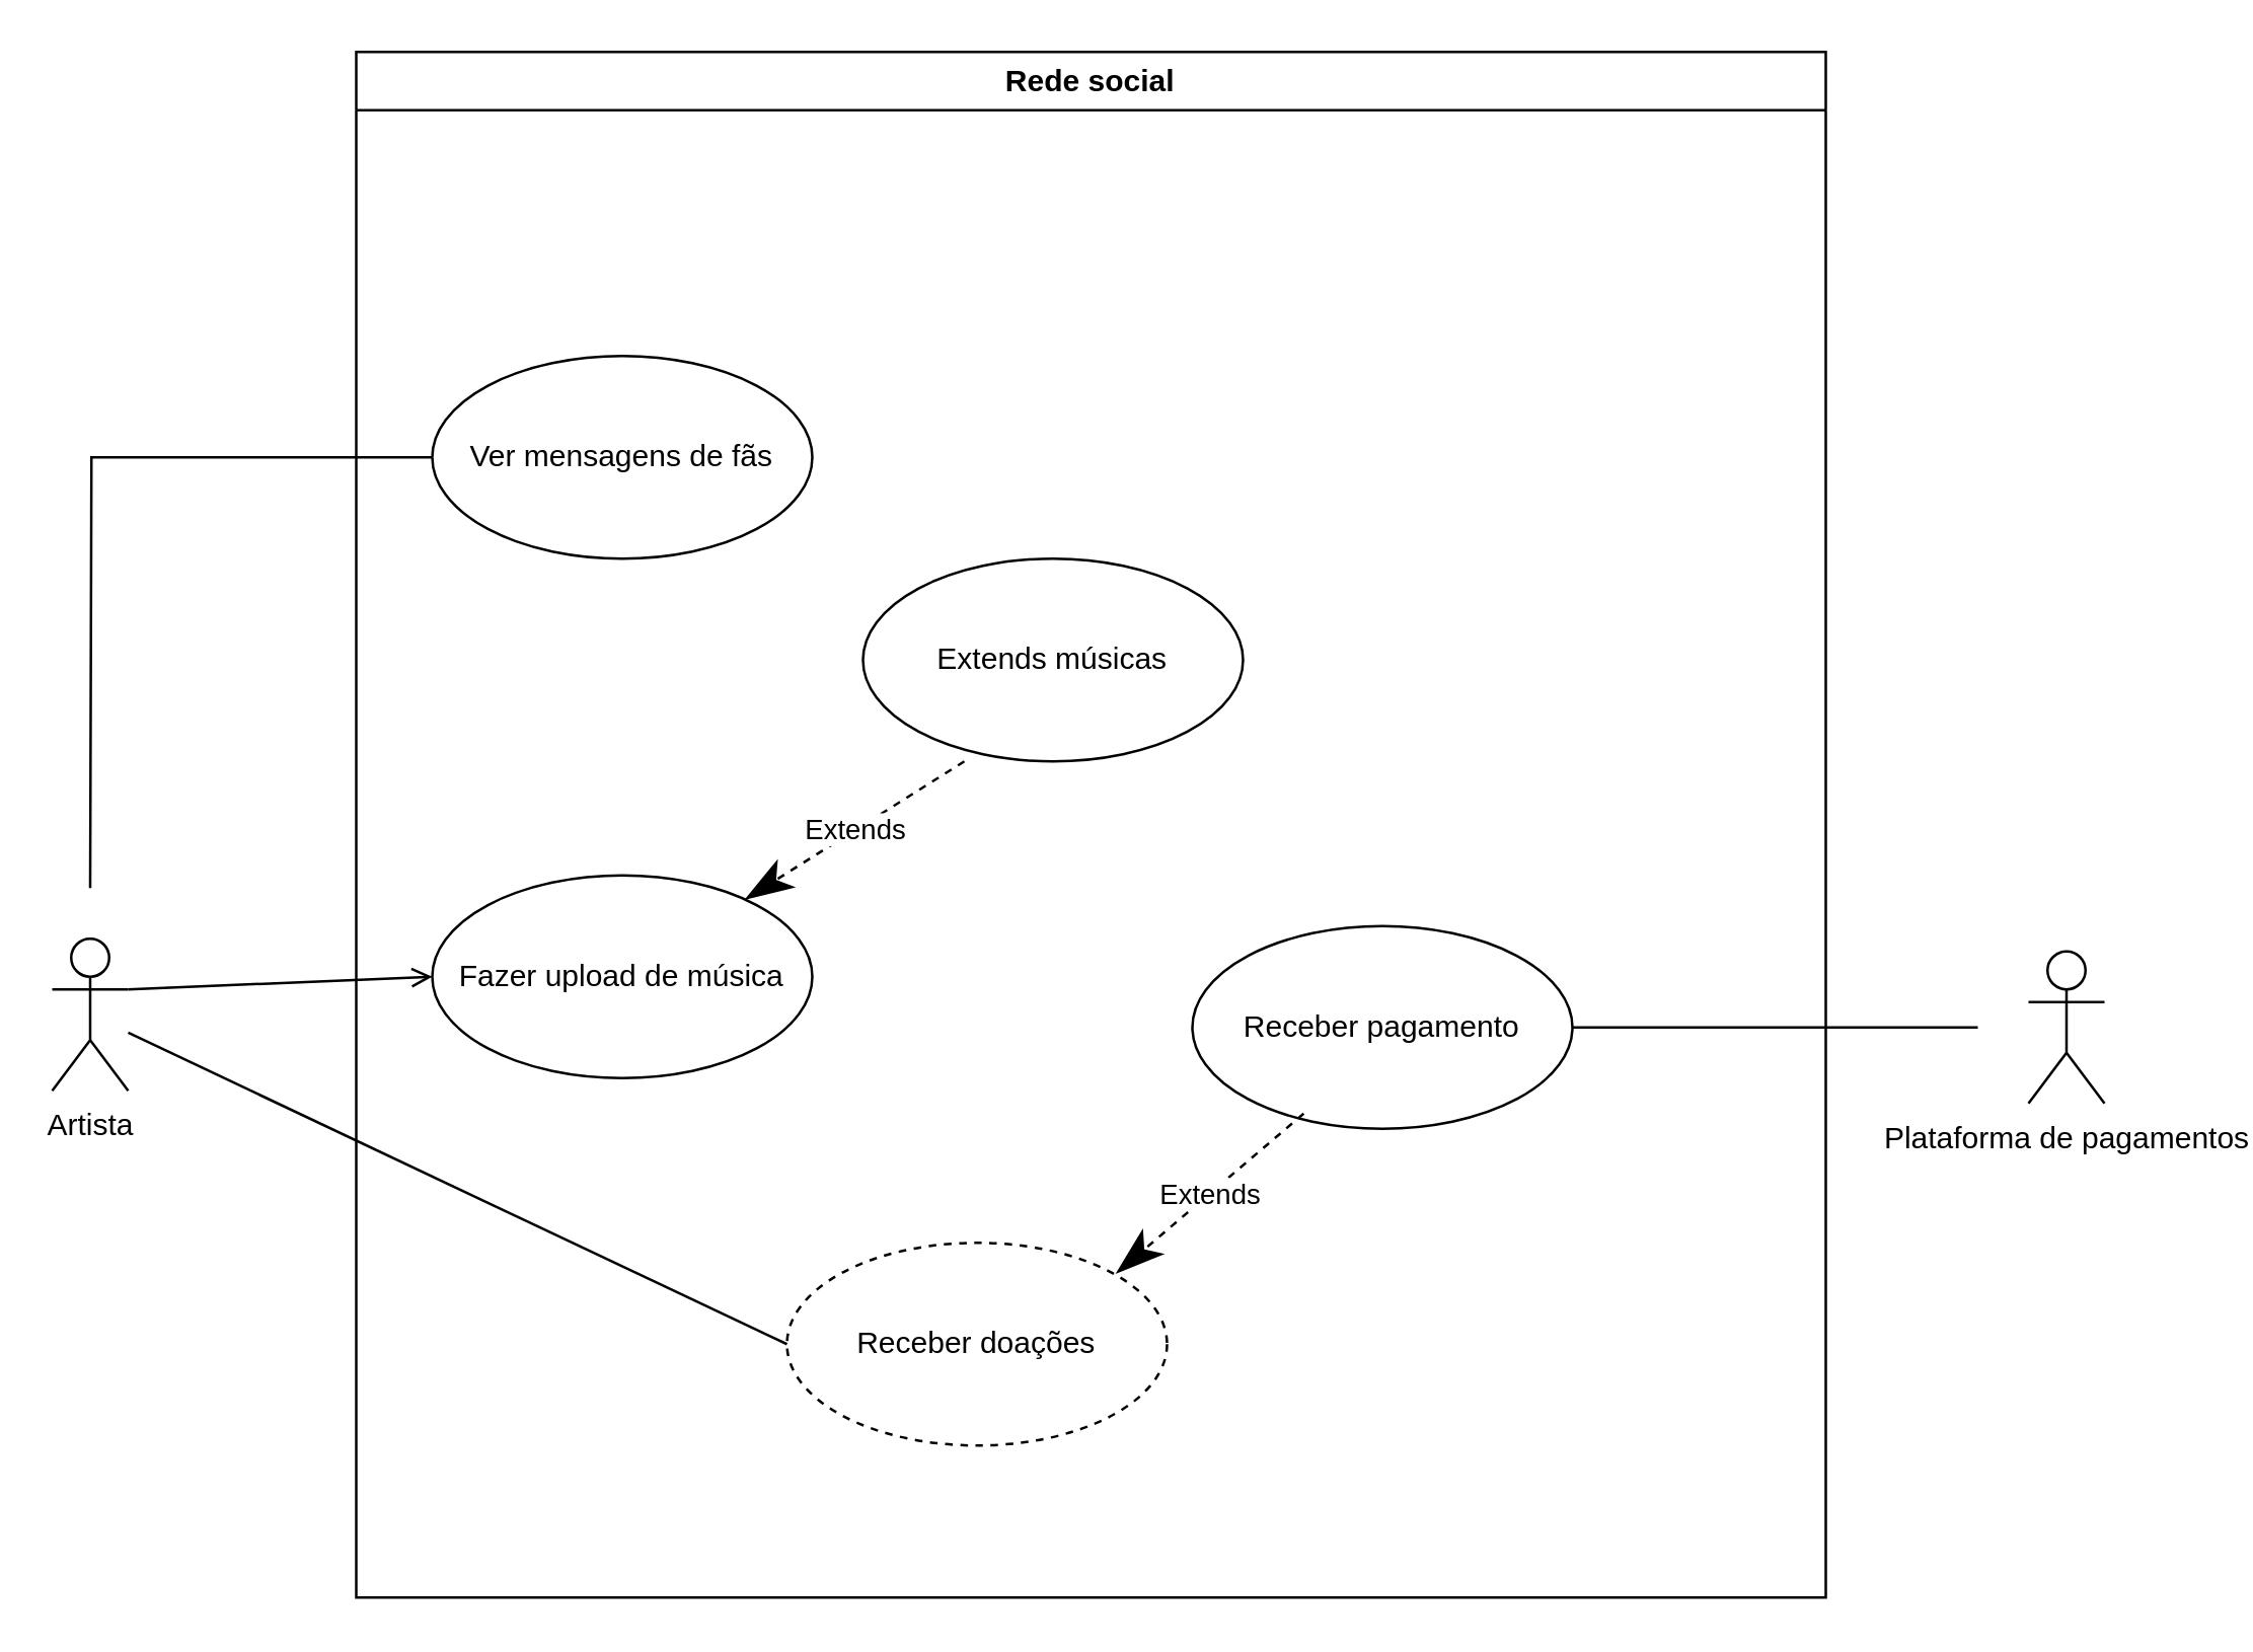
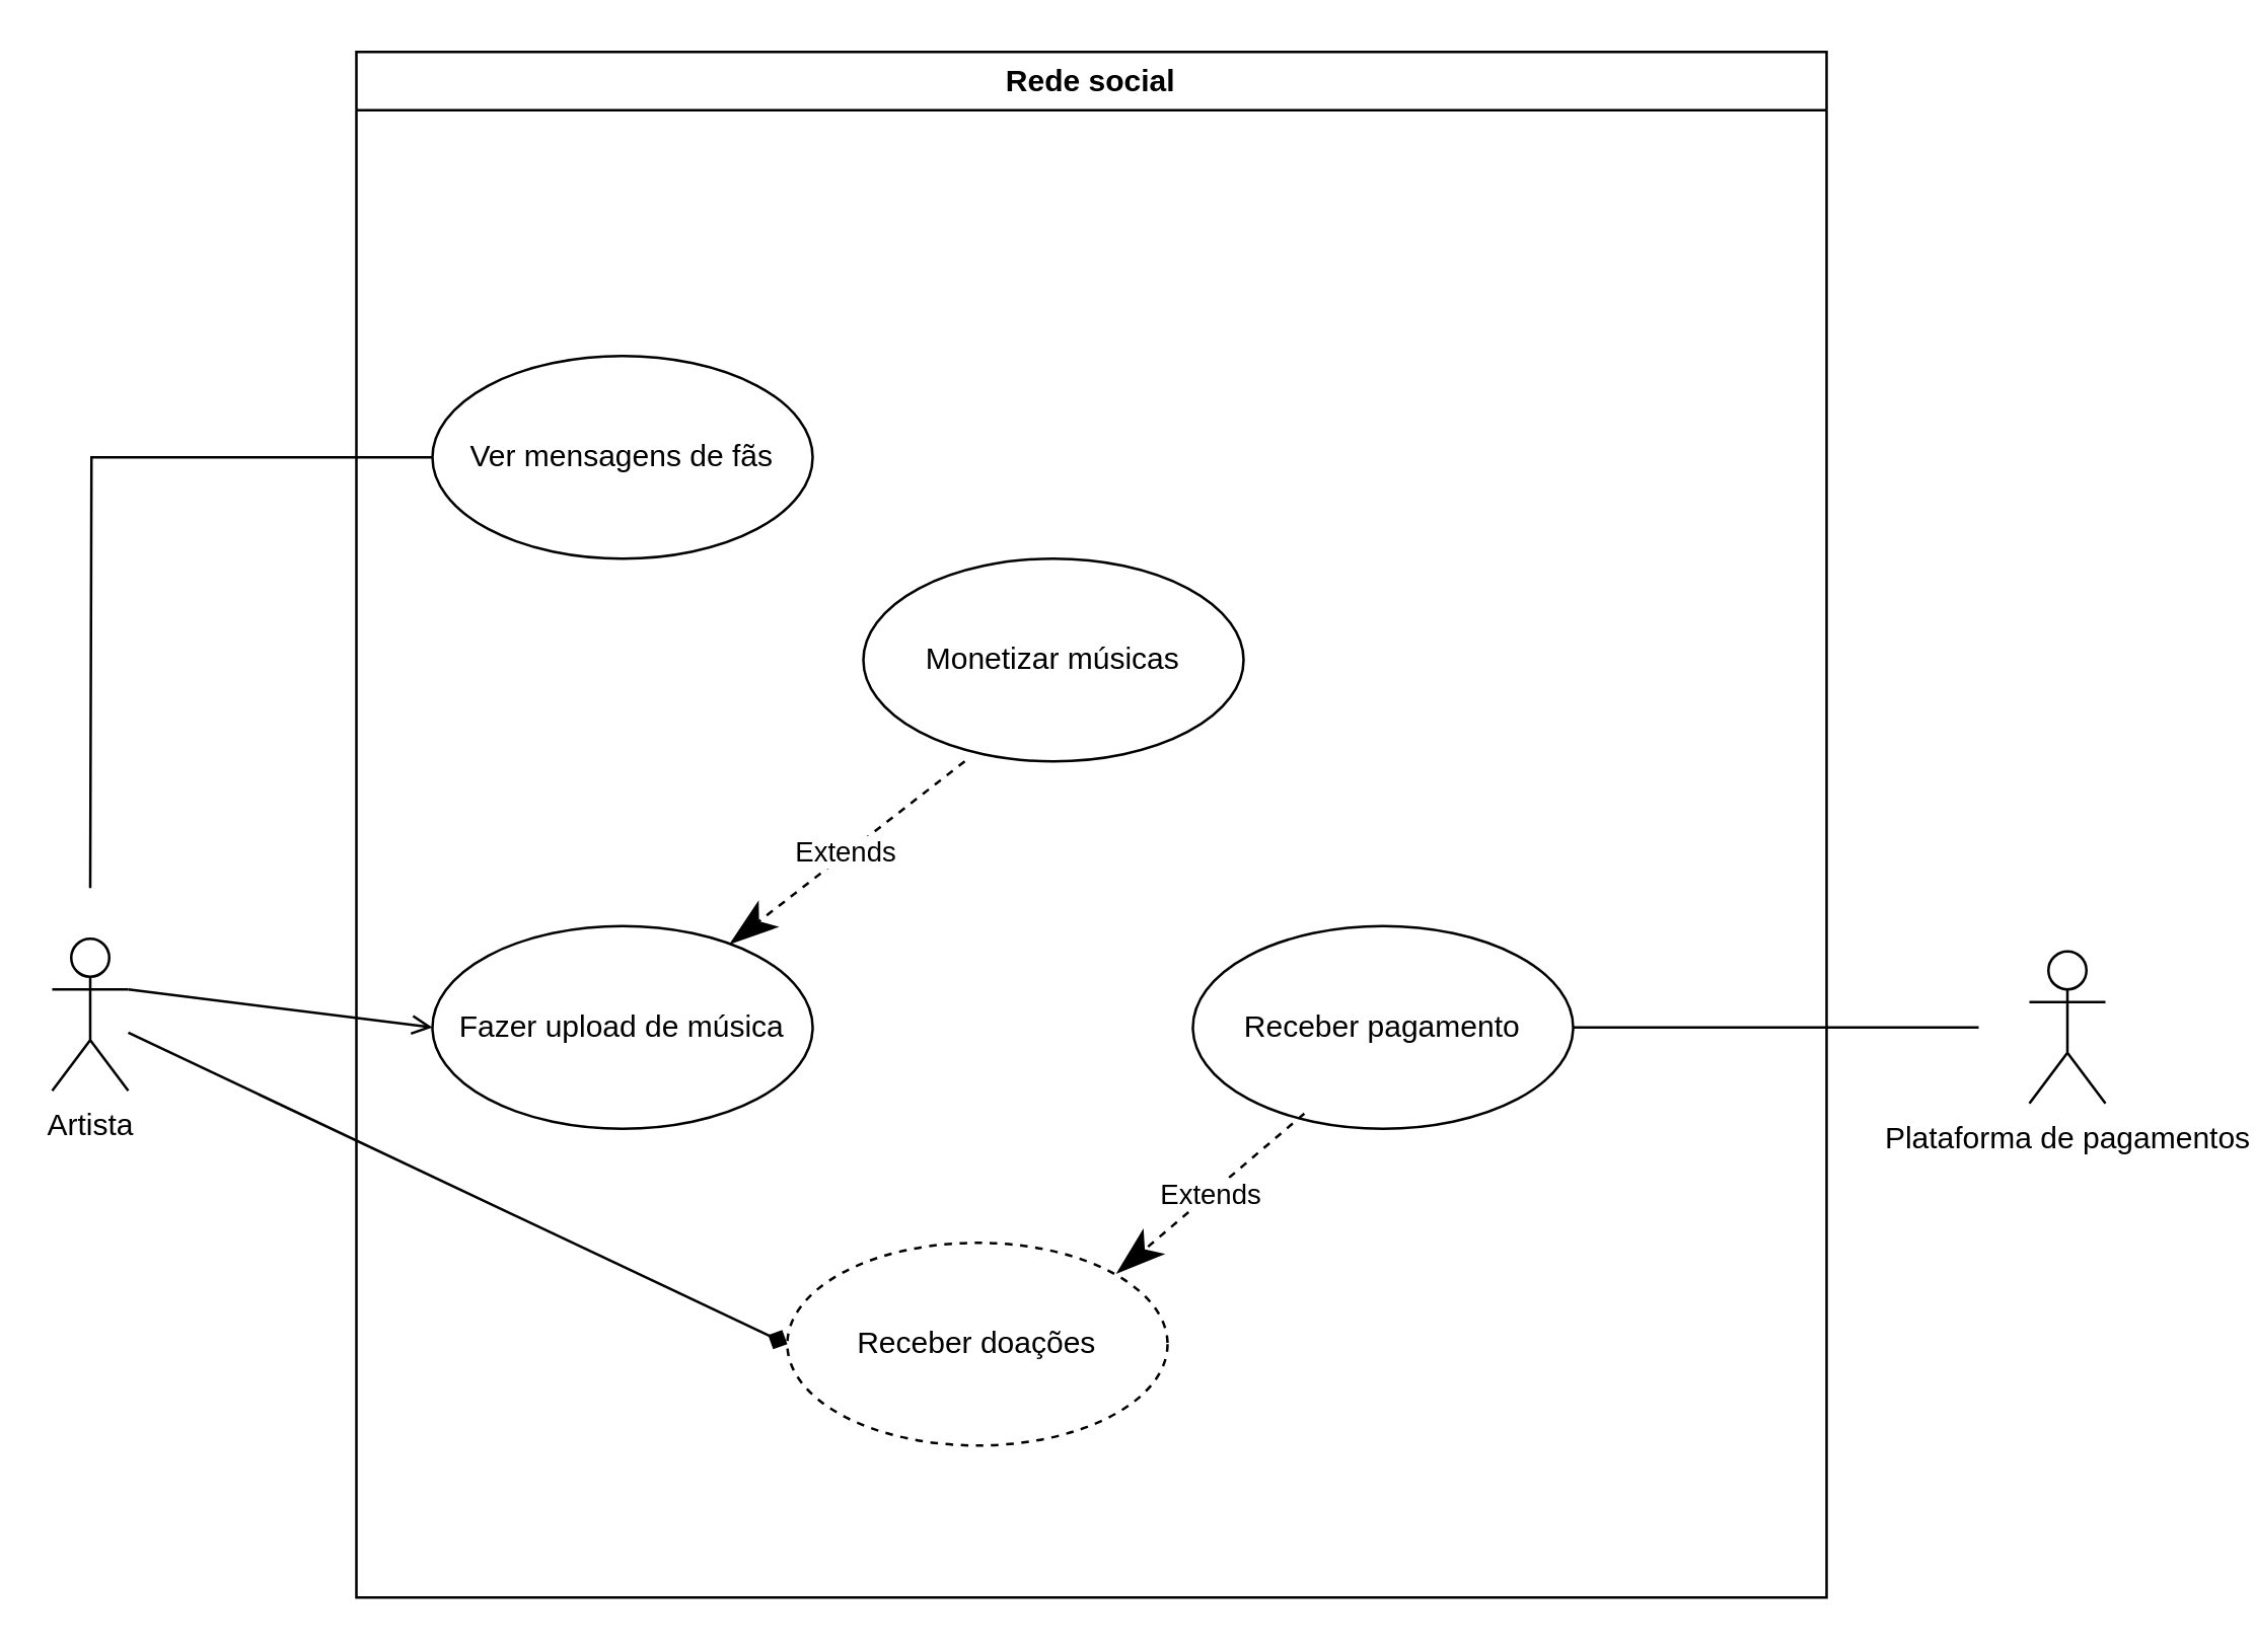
  <mxCell id="0" />
  <mxCell id="1" parent="0" />
  <mxCell id="2" value="Rede social" style="swimlane;whiteSpace=wrap;html=1;" vertex="1" parent="1"><mxGeometry x="140" y="20" width="580" height="610" as="geometry" /></mxCell>
- <mxCell id="3" value="Fazer upload de música" style="ellipse;whiteSpace=wrap;html=1;" vertex="1" parent="2"><mxGeometry x="30" y="325" width="150" height="80" as="geometry" /></mxCell>
- <mxCell id="4" value="Extends músicas" style="ellipse;whiteSpace=wrap;html=1;" vertex="1" parent="2"><mxGeometry x="200" y="200" width="150" height="80" as="geometry" /></mxCell>
+ <mxCell id="3" value="Fazer upload de música" style="ellipse;whiteSpace=wrap;html=1;" vertex="1" parent="2"><mxGeometry x="30" y="345" width="150" height="80" as="geometry" /></mxCell>
+ <mxCell id="4" value="Monetizar músicas" style="ellipse;whiteSpace=wrap;html=1;" vertex="1" parent="2"><mxGeometry x="200" y="200" width="150" height="80" as="geometry" /></mxCell>
  <mxCell id="5" value="Receber doações" style="ellipse;whiteSpace=wrap;html=1;dashed=1;" vertex="1" parent="2"><mxGeometry x="170" y="470" width="150" height="80" as="geometry" /></mxCell>
  <mxCell id="6" value="Receber pagamento" style="ellipse;whiteSpace=wrap;html=1;" vertex="1" parent="2"><mxGeometry x="330" y="345" width="150" height="80" as="geometry" /></mxCell>
  <mxCell id="7" value="Extends" style="endArrow=classicThin;endSize=16;endFill=1;html=1;rounded=0;dashed=1;exitX=0.293;exitY=0.925;exitDx=0;exitDy=0;exitPerimeter=0;" edge="1" parent="2" source="6"><mxGeometry width="160" relative="1" as="geometry"><mxPoint x="393" y="410" as="sourcePoint" /><mxPoint x="300" y="482" as="targetPoint" /></mxGeometry></mxCell>
  <mxCell id="8" value="Ver mensagens de fãs" style="ellipse;whiteSpace=wrap;html=1;" vertex="1" parent="2"><mxGeometry x="30" y="120" width="150" height="80" as="geometry" /></mxCell>
  <mxCell id="9" value="Artista" style="shape=umlActor;verticalLabelPosition=bottom;verticalAlign=top;html=1;outlineConnect=0;" vertex="1" parent="1"><mxGeometry x="20" y="370" width="30" height="60" as="geometry" /></mxCell>
  <mxCell id="10" value="" style="endArrow=open;html=1;rounded=0;entryX=0;entryY=0.5;entryDx=0;entryDy=0;exitX=1;exitY=0.333;exitDx=0;exitDy=0;exitPerimeter=0;" edge="1" parent="1" source="9" target="3"><mxGeometry width="50" height="50" relative="1" as="geometry"><mxPoint x="50" y="410" as="sourcePoint" /><mxPoint x="100" y="360" as="targetPoint" /></mxGeometry></mxCell>
  <mxCell id="11" value="Extends" style="endArrow=classicThin;endSize=16;endFill=1;html=1;rounded=0;dashed=1;" edge="1" parent="1" target="3"><mxGeometry width="160" relative="1" as="geometry"><mxPoint x="380" y="300" as="sourcePoint" /><mxPoint x="510" y="320" as="targetPoint" /></mxGeometry></mxCell>
  <mxCell id="12" value="Plataforma de pagamentos" style="shape=umlActor;verticalLabelPosition=bottom;verticalAlign=top;html=1;" vertex="1" parent="1"><mxGeometry x="800" y="375" width="30" height="60" as="geometry" /></mxCell>
  <mxCell id="13" style="edgeStyle=orthogonalEdgeStyle;rounded=0;orthogonalLoop=1;jettySize=auto;html=1;endArrow=none;endFill=0;" edge="1" parent="1" source="6"><mxGeometry relative="1" as="geometry"><mxPoint x="780" y="405" as="targetPoint" /></mxGeometry></mxCell>
- <mxCell id="14" value="" style="endArrow=none;html=1;rounded=0;entryX=0;entryY=0.5;entryDx=0;entryDy=0;" edge="1" parent="1" source="9" target="5"><mxGeometry width="50" height="50" relative="1" as="geometry"><mxPoint x="50" y="532.5" as="sourcePoint" /><mxPoint x="170" y="527.5" as="targetPoint" /></mxGeometry></mxCell>
+ <mxCell id="14" value="" style="endArrow=diamond;html=1;rounded=0;entryX=0;entryY=0.5;entryDx=0;entryDy=0;" edge="1" parent="1" source="9" target="5"><mxGeometry width="50" height="50" relative="1" as="geometry"><mxPoint x="50" y="532.5" as="sourcePoint" /><mxPoint x="170" y="527.5" as="targetPoint" /></mxGeometry></mxCell>
  <mxCell id="15" style="edgeStyle=orthogonalEdgeStyle;rounded=0;orthogonalLoop=1;jettySize=auto;html=1;endArrow=none;endFill=0;" edge="1" parent="1" source="8"><mxGeometry relative="1" as="geometry"><mxPoint x="35" y="350" as="targetPoint" /></mxGeometry></mxCell>
